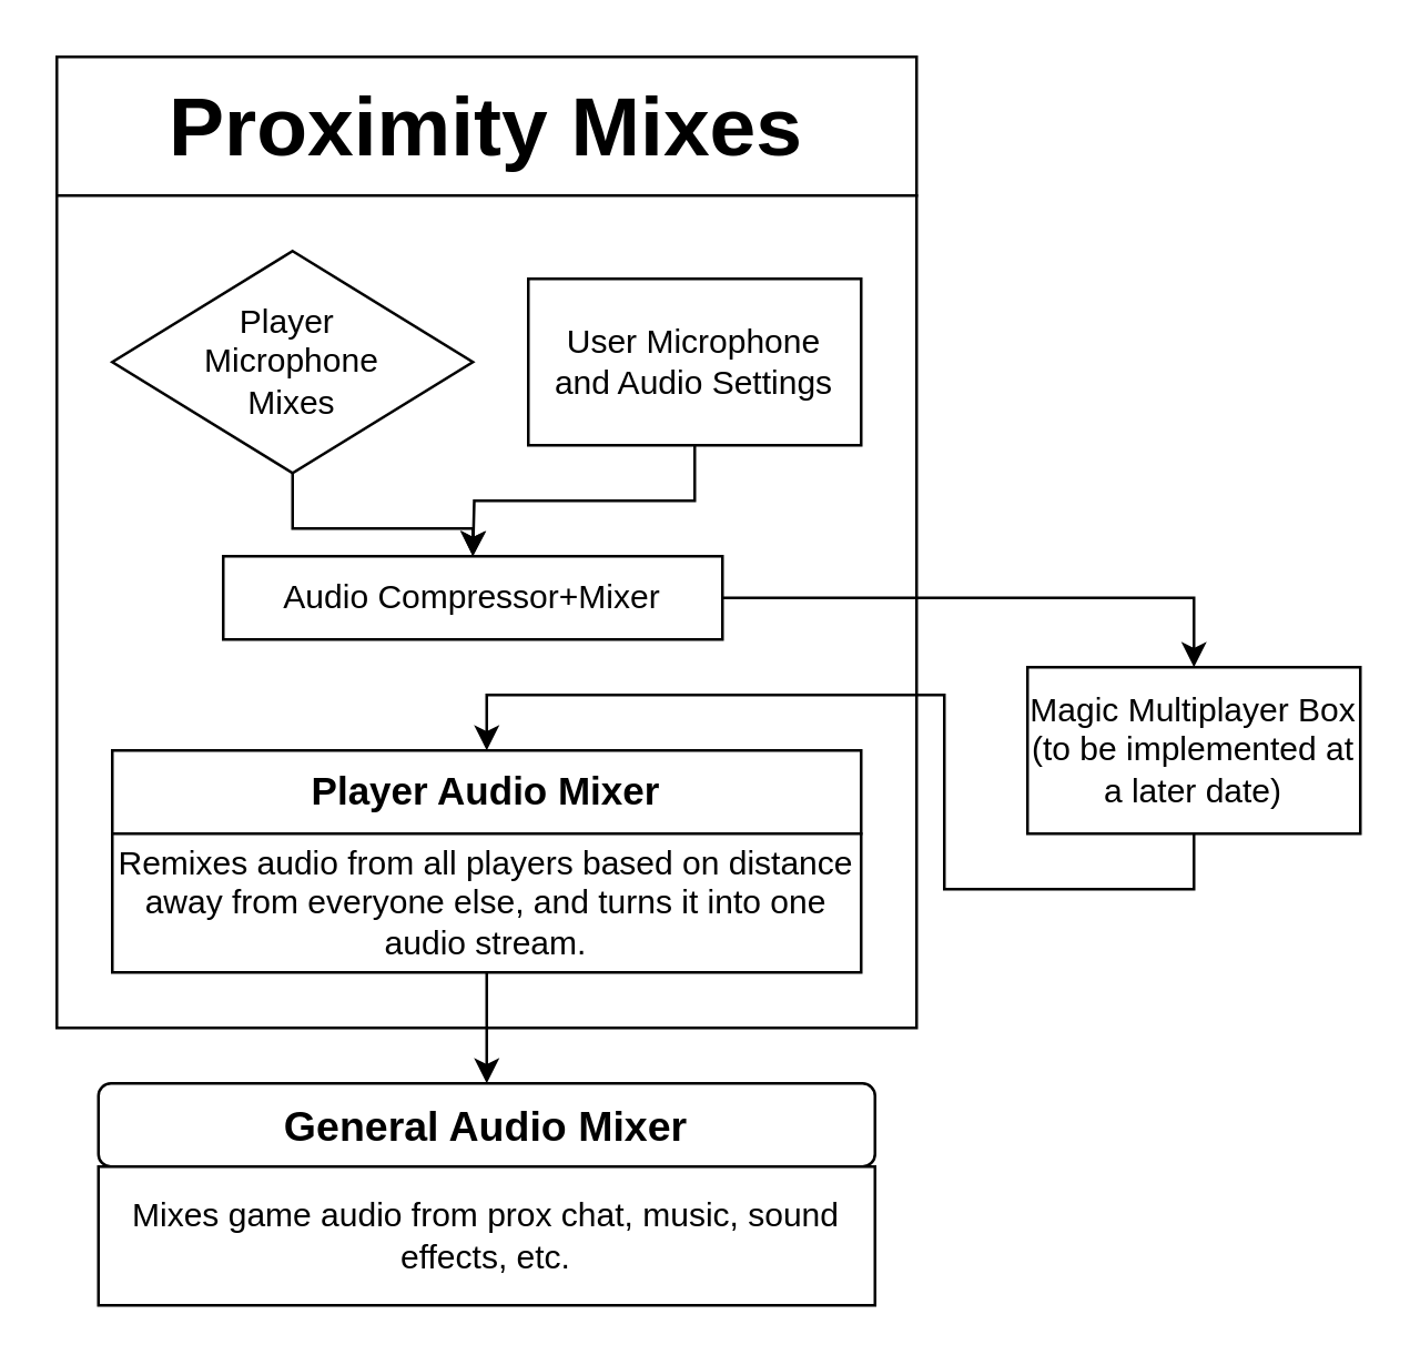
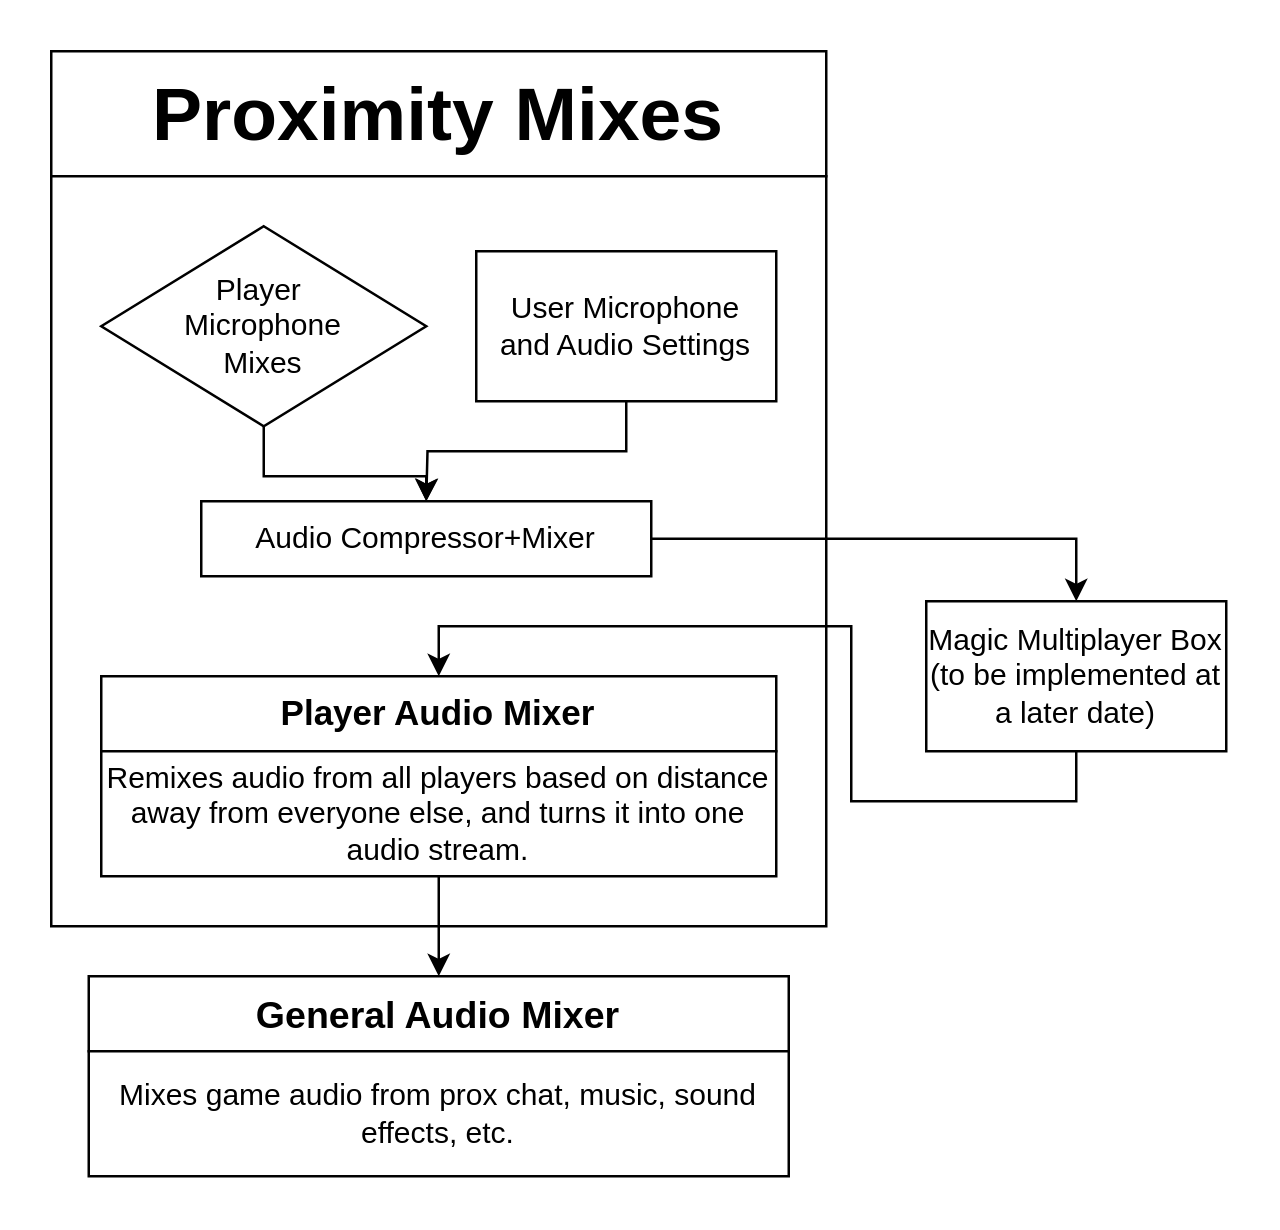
  <mxCell id="0" />
  <mxCell id="1" parent="0" />
  <mxCell id="2" value="&lt;font style=&quot;font-size: 30px;&quot;&gt;&lt;b&gt;Proximity Mixes&lt;/b&gt;&lt;/font&gt;" style="rounded=0;whiteSpace=wrap;html=1;" vertex="1" parent="1"><mxGeometry x="20" y="20" width="310" height="50" as="geometry" /></mxCell>
  <mxCell id="3" value="" style="rounded=0;whiteSpace=wrap;html=1;" vertex="1" parent="1"><mxGeometry x="20" y="70" width="310" height="300" as="geometry" /></mxCell>
  <mxCell id="4" style="edgeStyle=orthogonalEdgeStyle;rounded=0;orthogonalLoop=1;jettySize=auto;html=1;exitX=0.5;exitY=1;exitDx=0;exitDy=0;" edge="1" parent="1" source="5"><mxGeometry relative="1" as="geometry"><mxPoint x="170" y="200" as="targetPoint" /></mxGeometry></mxCell>
  <mxCell id="5" value="User Microphone&lt;br&gt;and Audio Settings" style="rounded=0;whiteSpace=wrap;html=1;" vertex="1" parent="1"><mxGeometry x="190" y="100" width="120" height="60" as="geometry" /></mxCell>
  <mxCell id="6" value="Audio Compressor+Mixer" style="rounded=0;whiteSpace=wrap;html=1;" vertex="1" parent="1"><mxGeometry x="80" y="200" width="180" height="30" as="geometry" /></mxCell>
  <mxCell id="7" value="" style="group" vertex="1" connectable="0" parent="1"><mxGeometry x="40" y="270" width="270" height="80" as="geometry" /></mxCell>
  <mxCell id="8" value="&lt;font style=&quot;font-size: 14px;&quot;&gt;&lt;b style=&quot;&quot;&gt;Player Audio Mixer&lt;/b&gt;&lt;/font&gt;" style="rounded=0;whiteSpace=wrap;html=1;" vertex="1" parent="7"><mxGeometry width="270" height="30" as="geometry" /></mxCell>
  <mxCell id="9" value="Remixes audio from all players based on distance away from everyone else, and turns it into one audio stream." style="rounded=0;whiteSpace=wrap;html=1;" vertex="1" parent="7"><mxGeometry y="30" width="270" height="50" as="geometry" /></mxCell>
  <mxCell id="10" style="edgeStyle=orthogonalEdgeStyle;rounded=0;orthogonalLoop=1;jettySize=auto;html=1;exitX=0.5;exitY=1;exitDx=0;exitDy=0;entryX=0.5;entryY=0;entryDx=0;entryDy=0;" edge="1" parent="1" source="11" target="6"><mxGeometry relative="1" as="geometry" /></mxCell>
  <mxCell id="11" value="Player&amp;nbsp;&lt;div&gt;Microphone&lt;br&gt;Mixes&lt;/div&gt;" style="rhombus;whiteSpace=wrap;html=1;" vertex="1" parent="1"><mxGeometry x="40" y="90" width="130" height="80" as="geometry" /></mxCell>
  <mxCell id="12" style="edgeStyle=orthogonalEdgeStyle;rounded=0;orthogonalLoop=1;jettySize=auto;html=1;exitX=0.5;exitY=1;exitDx=0;exitDy=0;entryX=0.5;entryY=0;entryDx=0;entryDy=0;" edge="1" parent="1" source="13" target="8"><mxGeometry relative="1" as="geometry" /></mxCell>
  <mxCell id="13" value="Magic Multiplayer Box&lt;br&gt;(to be implemented at a later date)" style="rounded=0;whiteSpace=wrap;html=1;" vertex="1" parent="1"><mxGeometry x="370" y="240" width="120" height="60" as="geometry" /></mxCell>
  <mxCell id="14" style="edgeStyle=orthogonalEdgeStyle;rounded=0;orthogonalLoop=1;jettySize=auto;html=1;exitX=1;exitY=0.5;exitDx=0;exitDy=0;" edge="1" parent="1" source="6" target="13"><mxGeometry relative="1" as="geometry"><mxPoint x="430" y="240" as="targetPoint" /></mxGeometry></mxCell>
- <mxCell id="15" value="&lt;font style=&quot;font-size: 15px;&quot;&gt;&lt;b style=&quot;&quot;&gt;General Audio Mixer&lt;/b&gt;&lt;/font&gt;" style="whiteSpace=wrap;html=1;rounded=1;" vertex="1" parent="1"><mxGeometry x="35" y="390" width="280" height="30" as="geometry" /></mxCell>
+ <mxCell id="15" value="&lt;font style=&quot;font-size: 15px;&quot;&gt;&lt;b style=&quot;&quot;&gt;General Audio Mixer&lt;/b&gt;&lt;/font&gt;" style="rounded=0;whiteSpace=wrap;html=1;" vertex="1" parent="1"><mxGeometry x="35" y="390" width="280" height="30" as="geometry" /></mxCell>
  <mxCell id="16" style="edgeStyle=orthogonalEdgeStyle;rounded=0;orthogonalLoop=1;jettySize=auto;html=1;exitX=0.5;exitY=1;exitDx=0;exitDy=0;entryX=0.5;entryY=0;entryDx=0;entryDy=0;" edge="1" parent="1" source="9" target="15"><mxGeometry relative="1" as="geometry" /></mxCell>
  <mxCell id="17" value="Mixes game audio from prox chat, music, sound effects, etc." style="rounded=0;whiteSpace=wrap;html=1;" vertex="1" parent="1"><mxGeometry x="35" y="420" width="280" height="50" as="geometry" /></mxCell>
